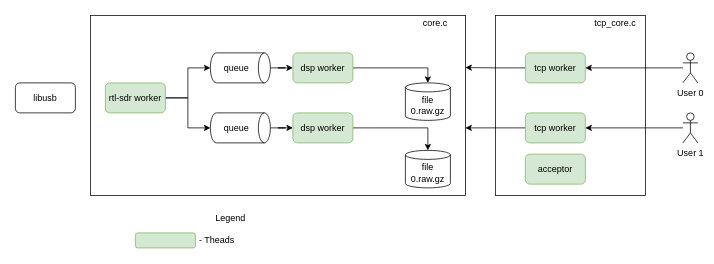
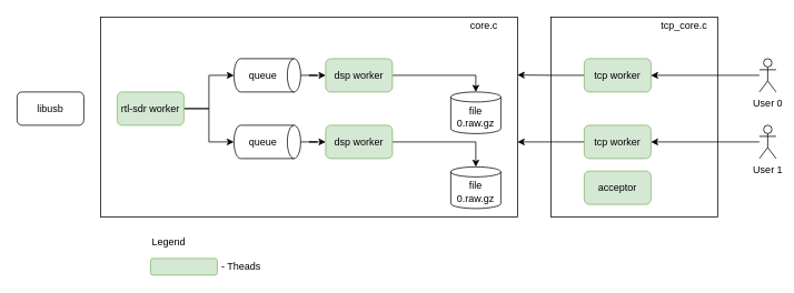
  <mxCell id="0" />
  <mxCell id="1" parent="0" />
  <mxCell id="2" value="" style="rounded=0;whiteSpace=wrap;html=1;" vertex="1" parent="1"><mxGeometry x="120" y="20" width="500" height="240" as="geometry" /></mxCell>
  <mxCell id="3" value="libusb" style="rounded=1;whiteSpace=wrap;html=1;" vertex="1" parent="1"><mxGeometry x="20" y="110" width="80" height="40" as="geometry" /></mxCell>
  <mxCell id="4" style="edgeStyle=orthogonalEdgeStyle;rounded=0;orthogonalLoop=1;jettySize=auto;html=1;entryX=0.5;entryY=1;entryDx=0;entryDy=0;entryPerimeter=0;" edge="1" parent="1" source="6" target="10"><mxGeometry relative="1" as="geometry" /></mxCell>
  <mxCell id="5" style="edgeStyle=orthogonalEdgeStyle;rounded=0;orthogonalLoop=1;jettySize=auto;html=1;entryX=0.5;entryY=1;entryDx=0;entryDy=0;entryPerimeter=0;" edge="1" parent="1" source="6" target="15"><mxGeometry relative="1" as="geometry" /></mxCell>
  <mxCell id="6" value="rtl-sdr worker" style="rounded=1;whiteSpace=wrap;html=1;fillColor=#d5e8d4;strokeColor=#82b366;" vertex="1" parent="1"><mxGeometry x="140" y="110" width="80" height="40" as="geometry" /></mxCell>
  <mxCell id="7" style="edgeStyle=orthogonalEdgeStyle;rounded=0;orthogonalLoop=1;jettySize=auto;html=1;entryX=0.5;entryY=0;entryDx=0;entryDy=0;entryPerimeter=0;" edge="1" parent="1" source="8" target="17"><mxGeometry relative="1" as="geometry" /></mxCell>
  <mxCell id="8" value="dsp worker" style="rounded=1;whiteSpace=wrap;html=1;fillColor=#d5e8d4;strokeColor=#82b366;" vertex="1" parent="1"><mxGeometry x="390" y="70" width="80" height="40" as="geometry" /></mxCell>
  <mxCell id="9" style="edgeStyle=orthogonalEdgeStyle;rounded=0;orthogonalLoop=1;jettySize=auto;html=1;entryX=0;entryY=0.5;entryDx=0;entryDy=0;" edge="1" parent="1" source="10" target="8"><mxGeometry relative="1" as="geometry" /></mxCell>
  <mxCell id="10" value="" style="shape=cylinder3;whiteSpace=wrap;html=1;boundedLbl=1;backgroundOutline=1;size=8;rotation=90;" vertex="1" parent="1"><mxGeometry x="300" y="50" width="40" height="80" as="geometry" /></mxCell>
  <mxCell id="11" value="queue" style="text;html=1;strokeColor=none;fillColor=none;align=center;verticalAlign=middle;whiteSpace=wrap;rounded=0;" vertex="1" parent="1"><mxGeometry x="290" y="80" width="50" height="20" as="geometry" /></mxCell>
  <mxCell id="12" style="edgeStyle=orthogonalEdgeStyle;rounded=0;orthogonalLoop=1;jettySize=auto;html=1;entryX=0.5;entryY=0;entryDx=0;entryDy=0;entryPerimeter=0;" edge="1" parent="1" source="13" target="18"><mxGeometry relative="1" as="geometry" /></mxCell>
  <mxCell id="13" value="dsp worker" style="rounded=1;whiteSpace=wrap;html=1;fillColor=#d5e8d4;strokeColor=#82b366;" vertex="1" parent="1"><mxGeometry x="390" y="150" width="80" height="40" as="geometry" /></mxCell>
  <mxCell id="14" style="edgeStyle=orthogonalEdgeStyle;rounded=0;orthogonalLoop=1;jettySize=auto;html=1;entryX=0;entryY=0.5;entryDx=0;entryDy=0;" edge="1" parent="1" source="15" target="13"><mxGeometry relative="1" as="geometry" /></mxCell>
  <mxCell id="15" value="" style="shape=cylinder3;whiteSpace=wrap;html=1;boundedLbl=1;backgroundOutline=1;size=8;rotation=90;" vertex="1" parent="1"><mxGeometry x="300" y="130" width="40" height="80" as="geometry" /></mxCell>
  <mxCell id="16" value="queue" style="text;html=1;strokeColor=none;fillColor=none;align=center;verticalAlign=middle;whiteSpace=wrap;rounded=0;" vertex="1" parent="1"><mxGeometry x="290" y="160" width="50" height="20" as="geometry" /></mxCell>
  <mxCell id="17" value="file&lt;br&gt;0.raw.gz" style="shape=cylinder3;whiteSpace=wrap;html=1;boundedLbl=1;backgroundOutline=1;size=6;" vertex="1" parent="1"><mxGeometry x="540" y="110" width="60" height="50" as="geometry" /></mxCell>
  <mxCell id="18" value="file&lt;br&gt;0.raw.gz" style="shape=cylinder3;whiteSpace=wrap;html=1;boundedLbl=1;backgroundOutline=1;size=6;" vertex="1" parent="1"><mxGeometry x="540" y="200" width="60" height="50" as="geometry" /></mxCell>
  <mxCell id="19" value="core.c" style="text;html=1;strokeColor=none;fillColor=none;align=center;verticalAlign=middle;whiteSpace=wrap;rounded=0;" vertex="1" parent="1"><mxGeometry x="540" y="20" width="80" height="20" as="geometry" /></mxCell>
  <mxCell id="20" value="" style="rounded=0;whiteSpace=wrap;html=1;" vertex="1" parent="1"><mxGeometry x="660" y="20" width="200" height="240" as="geometry" /></mxCell>
  <mxCell id="21" style="edgeStyle=orthogonalEdgeStyle;rounded=0;orthogonalLoop=1;jettySize=auto;html=1;entryX=1;entryY=0.29;entryDx=0;entryDy=0;entryPerimeter=0;" edge="1" parent="1" source="22" target="2"><mxGeometry relative="1" as="geometry"><mxPoint x="621" y="93" as="targetPoint" /></mxGeometry></mxCell>
  <mxCell id="22" value="tcp worker" style="rounded=1;whiteSpace=wrap;html=1;fillColor=#d5e8d4;strokeColor=#82b366;" vertex="1" parent="1"><mxGeometry x="700" y="70" width="80" height="40" as="geometry" /></mxCell>
  <mxCell id="23" style="edgeStyle=orthogonalEdgeStyle;rounded=0;orthogonalLoop=1;jettySize=auto;html=1;entryX=1;entryY=0.625;entryDx=0;entryDy=0;entryPerimeter=0;" edge="1" parent="1" source="24" target="2"><mxGeometry relative="1" as="geometry" /></mxCell>
  <mxCell id="24" value="tcp worker" style="rounded=1;whiteSpace=wrap;html=1;fillColor=#d5e8d4;strokeColor=#82b366;" vertex="1" parent="1"><mxGeometry x="700" y="150" width="80" height="40" as="geometry" /></mxCell>
  <mxCell id="25" value="acceptor" style="rounded=1;whiteSpace=wrap;html=1;fillColor=#d5e8d4;strokeColor=#82b366;" vertex="1" parent="1"><mxGeometry x="700" y="205" width="80" height="40" as="geometry" /></mxCell>
  <mxCell id="26" value="tcp_core.c" style="text;html=1;strokeColor=none;fillColor=none;align=center;verticalAlign=middle;whiteSpace=wrap;rounded=0;" vertex="1" parent="1"><mxGeometry x="780" y="20" width="80" height="20" as="geometry" /></mxCell>
  <mxCell id="27" style="edgeStyle=orthogonalEdgeStyle;rounded=0;orthogonalLoop=1;jettySize=auto;html=1;" edge="1" parent="1" source="28" target="22"><mxGeometry relative="1" as="geometry" /></mxCell>
  <mxCell id="28" value="User 0" style="shape=umlActor;verticalLabelPosition=bottom;verticalAlign=top;html=1;outlineConnect=0;" vertex="1" parent="1"><mxGeometry x="910" y="70" width="20" height="40" as="geometry" /></mxCell>
  <mxCell id="29" style="edgeStyle=orthogonalEdgeStyle;rounded=0;orthogonalLoop=1;jettySize=auto;html=1;entryX=1;entryY=0.5;entryDx=0;entryDy=0;" edge="1" parent="1" source="30" target="24"><mxGeometry relative="1" as="geometry" /></mxCell>
  <mxCell id="30" value="User 1" style="shape=umlActor;verticalLabelPosition=bottom;verticalAlign=top;html=1;outlineConnect=0;" vertex="1" parent="1"><mxGeometry x="910" y="150" width="20" height="40" as="geometry" /></mxCell>
  <mxCell id="31" value="" style="rounded=1;whiteSpace=wrap;html=1;fillColor=#d5e8d4;strokeColor=#82b366;" vertex="1" parent="1"><mxGeometry x="180" y="310" width="80" height="20" as="geometry" /></mxCell>
- <mxCell id="32" value="Legend" style="text;html=1;strokeColor=none;fillColor=none;align=left;verticalAlign=middle;whiteSpace=wrap;rounded=0;" vertex="1" parent="1"><mxGeometry x="285" y="280" width="120" height="20" as="geometry" /></mxCell>
+ <mxCell id="32" value="Legend" style="text;html=1;strokeColor=none;fillColor=none;align=left;verticalAlign=middle;whiteSpace=wrap;rounded=0;" vertex="1" parent="1"><mxGeometry x="180" y="280" width="120" height="20" as="geometry" /></mxCell>
  <mxCell id="33" value="&amp;nbsp;- Theads" style="text;html=1;strokeColor=none;fillColor=none;align=left;verticalAlign=middle;whiteSpace=wrap;rounded=0;" vertex="1" parent="1"><mxGeometry x="260" y="310" width="120" height="20" as="geometry" /></mxCell>
